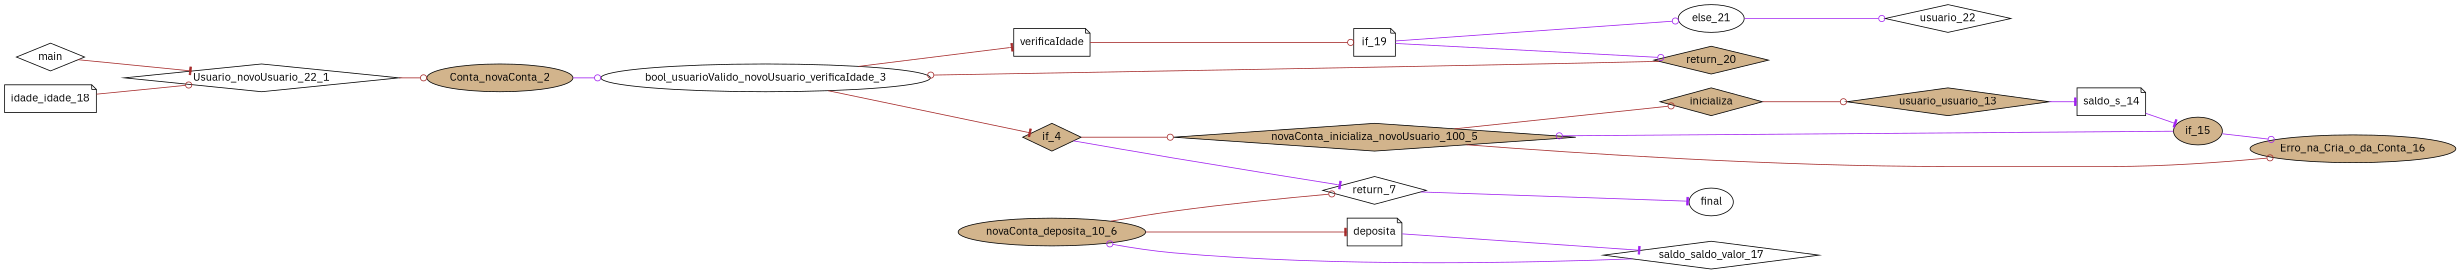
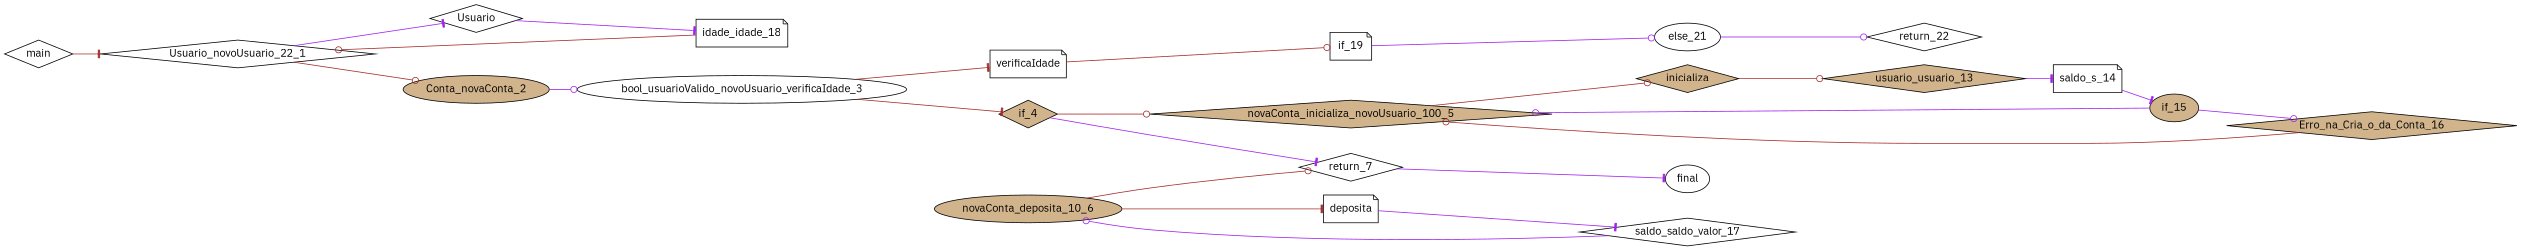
  strict digraph {
    fontname="IBM Plex Sans"
    rankdir=LR
    node [fillcolor=white fontname="IBM Plex Sans" shape=diamond style=filled]
    edge [arrowhead=odot color=purple fontname="IBM Plex Sans"]
    main
    Usuario_novoUsuario_22_1
+   Usuario
    Conta_novaConta_2 [fillcolor=tan shape=ellipse]
    idade_idade_18 [shape=note]
    bool_usuarioValido_novoUsuario_verificaIdade_3 [shape=ellipse]
    verificaIdade [shape=note]
    if_4 [fillcolor=tan]
    if_19 [shape=note]
    novaConta_inicializa_novoUsuario_100_5 [fillcolor=tan]
    return_7
-   return_20 [fillcolor=tan]
    else_21 [shape=ellipse]
-   return_22 [label=usuario_22]
+   return_22
    inicializa [fillcolor=tan]
    final [shape=ellipse]
    usuario_usuario_13 [fillcolor=tan]
    novaConta_deposita_10_6 [fillcolor=tan shape=ellipse]
    deposita [shape=note]
    saldo_s_14 [shape=note]
    if_15 [fillcolor=tan shape=ellipse]
-   Erro_na_Cria_o_da_Conta_16 [fillcolor=tan shape=ellipse]
+   Erro_na_Cria_o_da_Conta_16 [fillcolor=tan]
    saldo_saldo_valor_17
    main -> Usuario_novoUsuario_22_1 [arrowhead=tee color=brown]
+   Usuario_novoUsuario_22_1 -> Usuario [arrowhead=tee]
    Usuario_novoUsuario_22_1 -> Conta_novaConta_2 [color=brown]
+   Usuario -> idade_idade_18 [arrowhead=tee]
    Conta_novaConta_2 -> bool_usuarioValido_novoUsuario_verificaIdade_3
    idade_idade_18 -> Usuario_novoUsuario_22_1 [color=brown]
    bool_usuarioValido_novoUsuario_verificaIdade_3 -> verificaIdade [arrowhead=tee color=brown]
    bool_usuarioValido_novoUsuario_verificaIdade_3 -> if_4 [arrowhead=tee color=brown]
    verificaIdade -> if_19 [color=brown]
    if_4 -> novaConta_inicializa_novoUsuario_100_5 [color=brown]
    if_4 -> return_7 [arrowhead=tee]
-   if_19 -> return_20
    if_19 -> else_21
    novaConta_inicializa_novoUsuario_100_5 -> inicializa [color=brown]
    return_7 -> final [arrowhead=tee]
-   return_20 -> bool_usuarioValido_novoUsuario_verificaIdade_3 [color=brown]
    else_21 -> return_22
    inicializa -> usuario_usuario_13 [color=brown]
    usuario_usuario_13 -> saldo_s_14 [arrowhead=tee]
    novaConta_deposita_10_6 -> return_7 [color=brown]
    novaConta_deposita_10_6 -> deposita [arrowhead=tee color=brown]
    deposita -> saldo_saldo_valor_17 [arrowhead=tee]
    saldo_s_14 -> if_15 [arrowhead=tee]
    if_15 -> novaConta_inicializa_novoUsuario_100_5
    if_15 -> Erro_na_Cria_o_da_Conta_16
-   novaConta_inicializa_novoUsuario_100_5 -> Erro_na_Cria_o_da_Conta_16 [color=brown]
+   Erro_na_Cria_o_da_Conta_16 -> novaConta_inicializa_novoUsuario_100_5 [color=brown]
    saldo_saldo_valor_17 -> novaConta_deposita_10_6
  }
